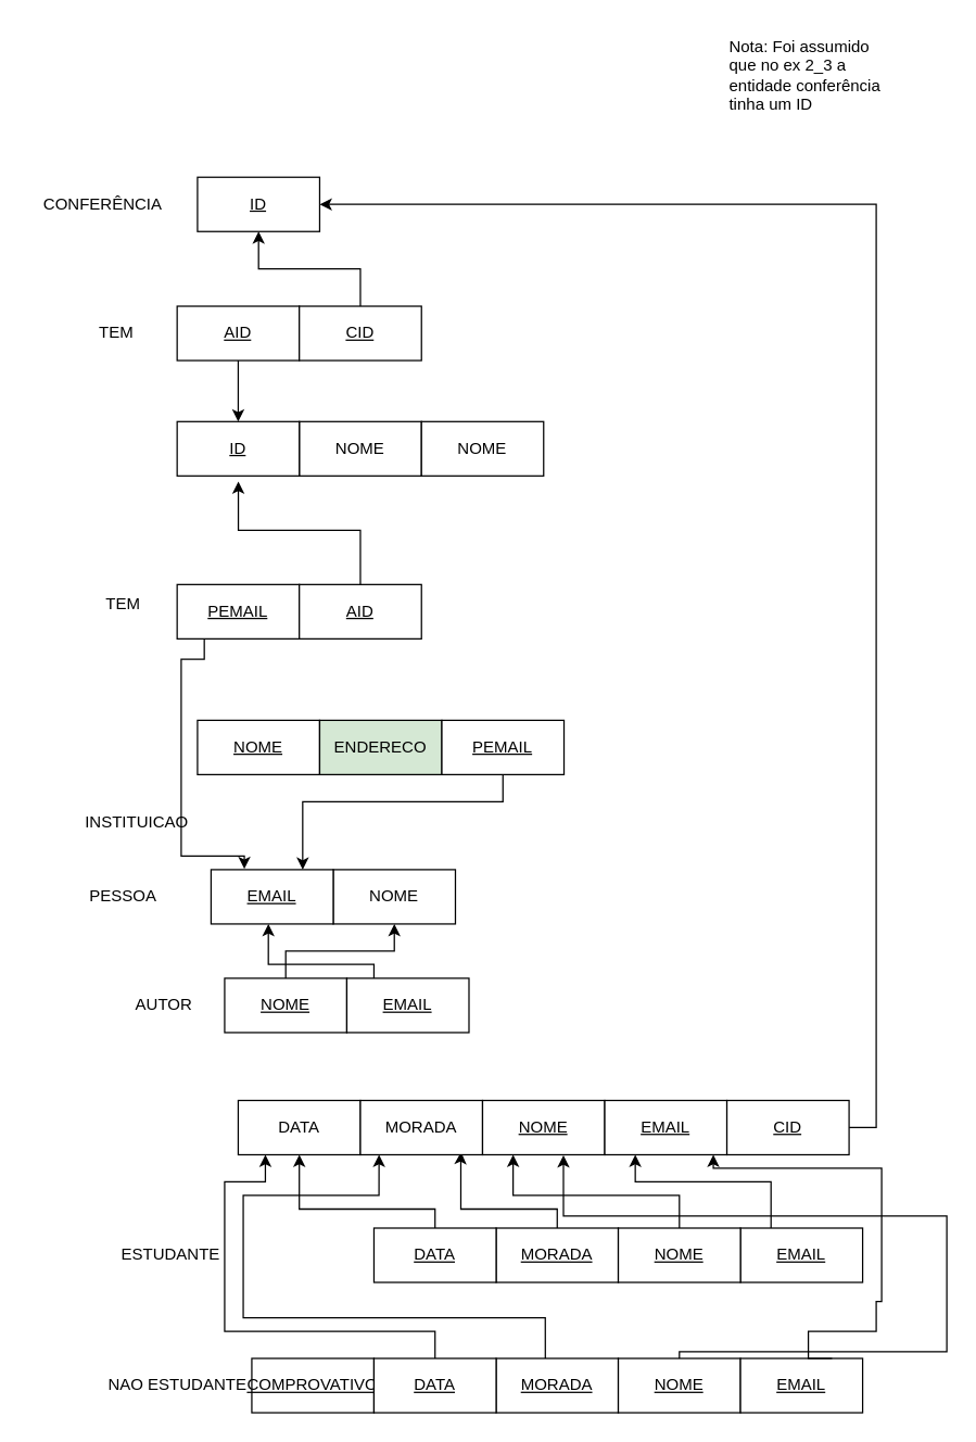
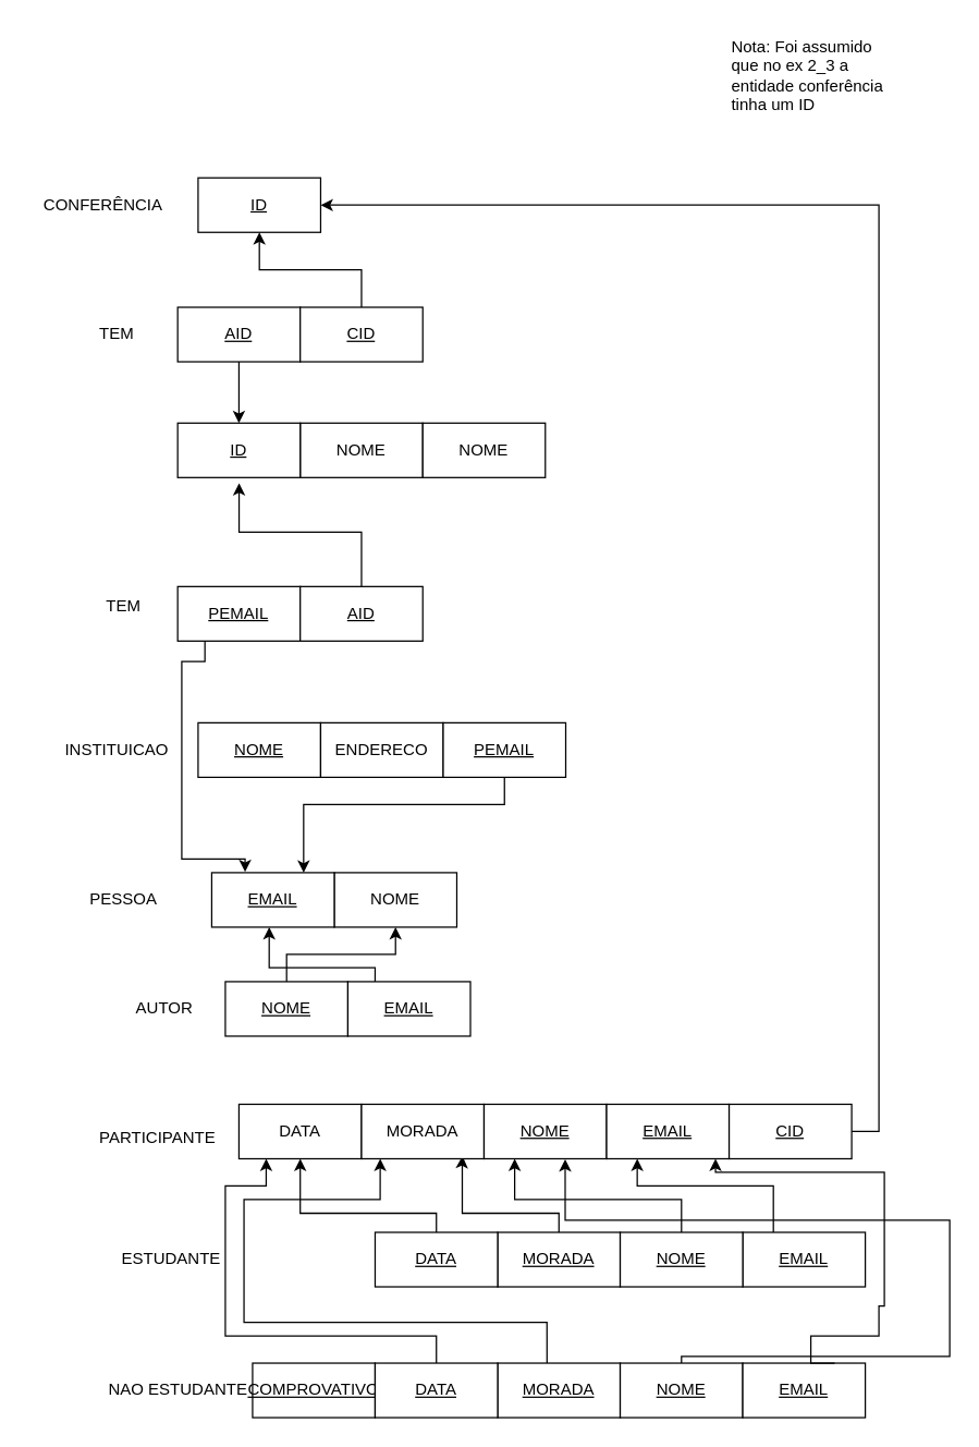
  <mxCell id="0" />
  <mxCell id="1" parent="0" />
  <mxCell id="2" value="&lt;u&gt;COMPROVATIVO&lt;/u&gt;" style="rounded=0;whiteSpace=wrap;html=1;" vertex="1" parent="1"><mxGeometry x="185" y="1000" width="90" height="40" as="geometry" /></mxCell>
  <mxCell id="3" style="edgeStyle=orthogonalEdgeStyle;rounded=0;orthogonalLoop=1;jettySize=auto;html=1;exitX=0.25;exitY=0;exitDx=0;exitDy=0;entryX=0;entryY=1;entryDx=0;entryDy=0;" edge="1" parent="1"><mxGeometry relative="1" as="geometry"><mxPoint x="401.24" y="1000" as="sourcePoint" /><mxPoint x="278.74" y="850" as="targetPoint" /><Array as="points"><mxPoint x="401.74" y="970" /><mxPoint x="178.74" y="970" /><mxPoint x="178.74" y="880" /><mxPoint x="278.74" y="880" /></Array></mxGeometry></mxCell>
  <mxCell id="4" value="&lt;u&gt;MORADA&lt;/u&gt;" style="rounded=0;whiteSpace=wrap;html=1;" vertex="1" parent="1"><mxGeometry x="365" y="1000" width="90" height="40" as="geometry" /></mxCell>
  <mxCell id="5" style="edgeStyle=orthogonalEdgeStyle;rounded=0;orthogonalLoop=1;jettySize=auto;html=1;" edge="1" parent="1" source="6"><mxGeometry relative="1" as="geometry"><mxPoint x="195" y="850" as="targetPoint" /><Array as="points"><mxPoint x="320" y="980" /><mxPoint x="165" y="980" /><mxPoint x="165" y="870" /><mxPoint x="195" y="870" /></Array></mxGeometry></mxCell>
  <mxCell id="6" value="&lt;u&gt;DATA&lt;/u&gt;" style="rounded=0;whiteSpace=wrap;html=1;" vertex="1" parent="1"><mxGeometry x="275" y="1000" width="90" height="40" as="geometry" /></mxCell>
  <mxCell id="7" value="NAO ESTUDANTE" style="text;html=1;align=center;verticalAlign=middle;resizable=0;points=[];autosize=1;strokeColor=none;fillColor=none;" vertex="1" parent="1"><mxGeometry x="70" y="1005" width="120" height="30" as="geometry" /></mxCell>
  <mxCell id="8" style="edgeStyle=orthogonalEdgeStyle;rounded=0;orthogonalLoop=1;jettySize=auto;html=1;entryX=0.824;entryY=0.948;entryDx=0;entryDy=0;exitX=0.5;exitY=0;exitDx=0;exitDy=0;entryPerimeter=0;" edge="1" parent="1" source="9" target="31"><mxGeometry relative="1" as="geometry"><mxPoint x="371.25" y="894" as="sourcePoint" /><mxPoint x="338.75" y="820" as="targetPoint" /><Array as="points"><mxPoint x="410" y="890" /><mxPoint x="339" y="890" /><mxPoint x="339" y="851" /><mxPoint x="339" y="851" /></Array></mxGeometry></mxCell>
  <mxCell id="9" value="&lt;u&gt;MORADA&lt;/u&gt;" style="rounded=0;whiteSpace=wrap;html=1;" vertex="1" parent="1"><mxGeometry x="365" y="904" width="90" height="40" as="geometry" /></mxCell>
  <mxCell id="10" style="edgeStyle=orthogonalEdgeStyle;rounded=0;orthogonalLoop=1;jettySize=auto;html=1;entryX=0.5;entryY=1;entryDx=0;entryDy=0;" edge="1" parent="1" source="11" target="30"><mxGeometry relative="1" as="geometry"><Array as="points"><mxPoint x="320" y="890" /><mxPoint x="220" y="890" /></Array></mxGeometry></mxCell>
  <mxCell id="11" value="&lt;u&gt;DATA&lt;/u&gt;" style="rounded=0;whiteSpace=wrap;html=1;" vertex="1" parent="1"><mxGeometry x="275" y="904" width="90" height="40" as="geometry" /></mxCell>
  <mxCell id="12" value="ESTUDANTE" style="text;html=1;align=center;verticalAlign=middle;resizable=0;points=[];autosize=1;strokeColor=none;fillColor=none;" vertex="1" parent="1"><mxGeometry x="80" y="909" width="90" height="30" as="geometry" /></mxCell>
  <mxCell id="13" style="edgeStyle=orthogonalEdgeStyle;rounded=0;orthogonalLoop=1;jettySize=auto;html=1;entryX=0.5;entryY=1;entryDx=0;entryDy=0;" edge="1" parent="1" source="14" target="33"><mxGeometry relative="1" as="geometry" /></mxCell>
  <mxCell id="14" value="&lt;u&gt;NOME&lt;/u&gt;" style="rounded=0;whiteSpace=wrap;html=1;" vertex="1" parent="1"><mxGeometry x="165" y="720" width="90" height="40" as="geometry" /></mxCell>
  <mxCell id="15" value="AUTOR" style="text;html=1;align=center;verticalAlign=middle;resizable=0;points=[];autosize=1;strokeColor=none;fillColor=none;" vertex="1" parent="1"><mxGeometry x="90" y="725" width="60" height="30" as="geometry" /></mxCell>
  <mxCell id="16" value="TEM" style="text;html=1;align=center;verticalAlign=middle;resizable=0;points=[];autosize=1;strokeColor=none;fillColor=none;" vertex="1" parent="1"><mxGeometry x="65" y="430" width="50" height="30" as="geometry" /></mxCell>
  <mxCell id="17" style="edgeStyle=orthogonalEdgeStyle;rounded=0;orthogonalLoop=1;jettySize=auto;html=1;entryX=0.272;entryY=-0.014;entryDx=0;entryDy=0;exitX=0.25;exitY=1;exitDx=0;exitDy=0;entryPerimeter=0;" edge="1" parent="1" target="34"><mxGeometry relative="1" as="geometry"><mxPoint x="175" y="635" as="targetPoint" /><mxPoint x="150" y="465" as="sourcePoint" /><Array as="points"><mxPoint x="150" y="485" /><mxPoint x="133" y="485" /><mxPoint x="133" y="630" /><mxPoint x="180" y="630" /></Array></mxGeometry></mxCell>
  <mxCell id="18" value="&lt;u&gt;PEMAIL&lt;/u&gt;" style="rounded=0;whiteSpace=wrap;html=1;" vertex="1" parent="1"><mxGeometry x="130" y="430" width="90" height="40" as="geometry" /></mxCell>
  <mxCell id="19" value="&lt;u&gt;AID&lt;/u&gt;" style="rounded=0;whiteSpace=wrap;html=1;" vertex="1" parent="1"><mxGeometry x="220" y="430" width="90" height="40" as="geometry" /></mxCell>
- <mxCell id="20" value="INSTITUICAO" style="text;html=1;align=center;verticalAlign=middle;resizable=0;points=[];autosize=1;strokeColor=none;fillColor=none;" vertex="1" parent="1"><mxGeometry x="55" y="590" width="90" height="30" as="geometry" /></mxCell>
+ <mxCell id="20" value="INSTITUICAO" style="text;html=1;align=center;verticalAlign=middle;resizable=0;points=[];autosize=1;strokeColor=none;fillColor=none;" vertex="1" parent="1"><mxGeometry x="40" y="535" width="90" height="30" as="geometry" /></mxCell>
  <mxCell id="21" value="&lt;u&gt;NOME&lt;/u&gt;" style="rounded=0;whiteSpace=wrap;html=1;" vertex="1" parent="1"><mxGeometry x="145" y="530" width="90" height="40" as="geometry" /></mxCell>
- <mxCell id="22" value="ENDERECO" style="rounded=0;whiteSpace=wrap;html=1;fillColor=#d5e8d4;" vertex="1" parent="1"><mxGeometry x="235" y="530" width="90" height="40" as="geometry" /></mxCell>
+ <mxCell id="22" value="ENDERECO" style="rounded=0;whiteSpace=wrap;html=1;" vertex="1" parent="1"><mxGeometry x="235" y="530" width="90" height="40" as="geometry" /></mxCell>
  <mxCell id="23" value="NOME" style="rounded=0;whiteSpace=wrap;html=1;" vertex="1" parent="1"><mxGeometry x="220" y="310" width="90" height="40" as="geometry" /></mxCell>
  <mxCell id="24" value="&lt;u&gt;ID&lt;/u&gt;" style="rounded=0;whiteSpace=wrap;html=1;" vertex="1" parent="1"><mxGeometry x="130" y="310" width="90" height="40" as="geometry" /></mxCell>
  <mxCell id="25" value="CONFERÊNCIA" style="text;html=1;align=center;verticalAlign=middle;resizable=0;points=[];autosize=1;strokeColor=none;fillColor=none;" vertex="1" parent="1"><mxGeometry x="20" y="135" width="110" height="30" as="geometry" /></mxCell>
  <mxCell id="26" value="&lt;u&gt;ID&lt;/u&gt;" style="rounded=0;whiteSpace=wrap;html=1;" vertex="1" parent="1"><mxGeometry x="145" y="130" width="90" height="40" as="geometry" /></mxCell>
  <mxCell id="27" style="edgeStyle=orthogonalEdgeStyle;rounded=0;orthogonalLoop=1;jettySize=auto;html=1;entryX=0.75;entryY=0;entryDx=0;entryDy=0;" edge="1" parent="1" source="28" target="34"><mxGeometry relative="1" as="geometry"><Array as="points"><mxPoint x="370" y="590" /><mxPoint x="223" y="590" /></Array></mxGeometry></mxCell>
  <mxCell id="28" value="&lt;u&gt;PEMAIL&lt;/u&gt;" style="rounded=0;whiteSpace=wrap;html=1;" vertex="1" parent="1"><mxGeometry x="325" y="530" width="90" height="40" as="geometry" /></mxCell>
+ <mxCell id="29" value="PARTICIPANTE" style="text;html=1;align=center;verticalAlign=middle;resizable=0;points=[];autosize=1;strokeColor=none;fillColor=none;" vertex="1" parent="1"><mxGeometry x="60" y="820" width="110" height="30" as="geometry" /></mxCell>
  <mxCell id="30" value="DATA" style="rounded=0;whiteSpace=wrap;html=1;" vertex="1" parent="1"><mxGeometry x="175" y="810" width="90" height="40" as="geometry" /></mxCell>
  <mxCell id="31" value="MORADA" style="rounded=0;whiteSpace=wrap;html=1;" vertex="1" parent="1"><mxGeometry x="265" y="810" width="90" height="40" as="geometry" /></mxCell>
  <mxCell id="32" value="PESSOA" style="text;html=1;align=center;verticalAlign=middle;resizable=0;points=[];autosize=1;strokeColor=none;fillColor=none;" vertex="1" parent="1"><mxGeometry x="55" y="645" width="70" height="30" as="geometry" /></mxCell>
  <mxCell id="33" value="NOME" style="rounded=0;whiteSpace=wrap;html=1;" vertex="1" parent="1"><mxGeometry x="245" y="640" width="90" height="40" as="geometry" /></mxCell>
  <mxCell id="34" value="&lt;u&gt;EMAIL&lt;/u&gt;" style="rounded=0;whiteSpace=wrap;html=1;" vertex="1" parent="1"><mxGeometry x="155" y="640" width="90" height="40" as="geometry" /></mxCell>
  <mxCell id="35" value="&lt;u&gt;NOME&lt;/u&gt;" style="rounded=0;whiteSpace=wrap;html=1;" vertex="1" parent="1"><mxGeometry x="355" y="810" width="90" height="40" as="geometry" /></mxCell>
  <mxCell id="36" value="&lt;u&gt;EMAIL&lt;/u&gt;" style="rounded=0;whiteSpace=wrap;html=1;" vertex="1" parent="1"><mxGeometry x="545" y="904" width="90" height="40" as="geometry" /></mxCell>
  <mxCell id="37" style="edgeStyle=orthogonalEdgeStyle;rounded=0;orthogonalLoop=1;jettySize=auto;html=1;entryX=0.25;entryY=1;entryDx=0;entryDy=0;exitX=0.5;exitY=0;exitDx=0;exitDy=0;" edge="1" parent="1" source="38" target="35"><mxGeometry relative="1" as="geometry"><mxPoint x="455" y="894.023" as="sourcePoint" /><mxPoint x="377.5" y="820" as="targetPoint" /><Array as="points"><mxPoint x="500" y="880" /><mxPoint x="378" y="880" /></Array></mxGeometry></mxCell>
  <mxCell id="38" value="&lt;u&gt;NOME&lt;/u&gt;" style="rounded=0;whiteSpace=wrap;html=1;" vertex="1" parent="1"><mxGeometry x="455" y="904" width="90" height="40" as="geometry" /></mxCell>
  <mxCell id="39" style="edgeStyle=orthogonalEdgeStyle;rounded=0;orthogonalLoop=1;jettySize=auto;html=1;exitX=0.5;exitY=0;exitDx=0;exitDy=0;entryX=0.662;entryY=1.009;entryDx=0;entryDy=0;entryPerimeter=0;" edge="1" parent="1" target="35"><mxGeometry relative="1" as="geometry"><mxPoint x="415" y="855" as="targetPoint" /><mxPoint x="500" y="1005" as="sourcePoint" /><Array as="points"><mxPoint x="500" y="995" /><mxPoint x="697" y="995" /><mxPoint x="697" y="895" /><mxPoint x="415" y="895" /></Array></mxGeometry></mxCell>
  <mxCell id="40" value="&lt;u&gt;NOME&lt;/u&gt;" style="rounded=0;whiteSpace=wrap;html=1;" vertex="1" parent="1"><mxGeometry x="455" y="1000" width="90" height="40" as="geometry" /></mxCell>
  <mxCell id="41" style="edgeStyle=orthogonalEdgeStyle;rounded=0;orthogonalLoop=1;jettySize=auto;html=1;exitX=0.5;exitY=0;exitDx=0;exitDy=0;entryX=0.789;entryY=1.005;entryDx=0;entryDy=0;entryPerimeter=0;" edge="1" parent="1"><mxGeometry relative="1" as="geometry"><mxPoint x="274.95" y="729.8" as="sourcePoint" /><mxPoint x="197.21" y="680" as="targetPoint" /><Array as="points"><mxPoint x="275.2" y="709.8" /><mxPoint x="197.2" y="709.8" /></Array></mxGeometry></mxCell>
  <mxCell id="42" value="&lt;u&gt;EMAIL&lt;/u&gt;" style="rounded=0;whiteSpace=wrap;html=1;" vertex="1" parent="1"><mxGeometry x="255" y="720" width="90" height="40" as="geometry" /></mxCell>
  <mxCell id="43" value="&lt;u&gt;EMAIL&lt;/u&gt;" style="rounded=0;whiteSpace=wrap;html=1;" vertex="1" parent="1"><mxGeometry x="445" y="810" width="90" height="40" as="geometry" /></mxCell>
  <mxCell id="44" value="&lt;u&gt;EMAIL&lt;/u&gt;" style="rounded=0;whiteSpace=wrap;html=1;" vertex="1" parent="1"><mxGeometry x="545" y="1000" width="90" height="40" as="geometry" /></mxCell>
  <mxCell id="45" style="edgeStyle=orthogonalEdgeStyle;rounded=0;orthogonalLoop=1;jettySize=auto;html=1;entryX=0.25;entryY=1;entryDx=0;entryDy=0;exitX=0.25;exitY=0;exitDx=0;exitDy=0;" edge="1" parent="1" source="36" target="43"><mxGeometry relative="1" as="geometry"><mxPoint x="554.35" y="892.663" as="sourcePoint" /><mxPoint x="525" y="820" as="targetPoint" /><Array as="points"><mxPoint x="568" y="870" /><mxPoint x="468" y="870" /></Array></mxGeometry></mxCell>
  <mxCell id="46" style="edgeStyle=orthogonalEdgeStyle;rounded=0;orthogonalLoop=1;jettySize=auto;html=1;exitX=0.75;exitY=0;exitDx=0;exitDy=0;" edge="1" parent="1" source="44" target="43"><mxGeometry relative="1" as="geometry"><mxPoint x="709.96" y="997.8" as="sourcePoint" /><mxPoint x="505" y="870" as="targetPoint" /><Array as="points"><mxPoint x="595" y="1000" /><mxPoint x="595" y="980" /><mxPoint x="645" y="980" /><mxPoint x="645" y="958" /><mxPoint x="649" y="958" /><mxPoint x="649" y="860" /><mxPoint x="525" y="860" /></Array></mxGeometry></mxCell>
  <mxCell id="47" style="edgeStyle=orthogonalEdgeStyle;rounded=0;orthogonalLoop=1;jettySize=auto;html=1;entryX=0.501;entryY=1.103;entryDx=0;entryDy=0;entryPerimeter=0;" edge="1" parent="1" source="19" target="24"><mxGeometry relative="1" as="geometry" /></mxCell>
  <mxCell id="48" value="NOME" style="rounded=0;whiteSpace=wrap;html=1;" vertex="1" parent="1"><mxGeometry x="310" y="310" width="90" height="40" as="geometry" /></mxCell>
  <mxCell id="49" style="edgeStyle=orthogonalEdgeStyle;rounded=0;orthogonalLoop=1;jettySize=auto;html=1;entryX=1;entryY=0.5;entryDx=0;entryDy=0;exitX=1;exitY=0.5;exitDx=0;exitDy=0;" edge="1" parent="1" source="50" target="26"><mxGeometry relative="1" as="geometry"><mxPoint x="505" y="190" as="targetPoint" /><mxPoint x="730" y="775" as="sourcePoint" /></mxGeometry></mxCell>
  <mxCell id="50" value="&lt;u&gt;CID&lt;/u&gt;" style="rounded=0;whiteSpace=wrap;html=1;" vertex="1" parent="1"><mxGeometry x="535" y="810" width="90" height="40" as="geometry" /></mxCell>
  <mxCell id="51" value="TEM" style="text;html=1;align=center;verticalAlign=middle;resizable=0;points=[];autosize=1;strokeColor=none;fillColor=none;" vertex="1" parent="1"><mxGeometry x="60" y="230" width="50" height="30" as="geometry" /></mxCell>
  <mxCell id="52" style="edgeStyle=orthogonalEdgeStyle;rounded=0;orthogonalLoop=1;jettySize=auto;html=1;entryX=0.5;entryY=0;entryDx=0;entryDy=0;" edge="1" parent="1" source="53" target="24"><mxGeometry relative="1" as="geometry" /></mxCell>
  <mxCell id="53" value="&lt;u&gt;AID&lt;/u&gt;" style="rounded=0;whiteSpace=wrap;html=1;" vertex="1" parent="1"><mxGeometry x="130" y="225" width="90" height="40" as="geometry" /></mxCell>
  <mxCell id="54" style="edgeStyle=orthogonalEdgeStyle;rounded=0;orthogonalLoop=1;jettySize=auto;html=1;entryX=0.5;entryY=1;entryDx=0;entryDy=0;" edge="1" parent="1" source="55" target="26"><mxGeometry relative="1" as="geometry" /></mxCell>
  <mxCell id="55" value="&lt;u&gt;CID&lt;/u&gt;" style="rounded=0;whiteSpace=wrap;html=1;" vertex="1" parent="1"><mxGeometry x="220" y="225" width="90" height="40" as="geometry" /></mxCell>
  <mxCell id="56" value="Nota: Foi assumido que no ex 2_3 a entidade conferência tinha um ID" style="text;whiteSpace=wrap;html=1;" vertex="1" parent="1"><mxGeometry x="535" y="20" width="120" height="40" as="geometry" /></mxCell>
